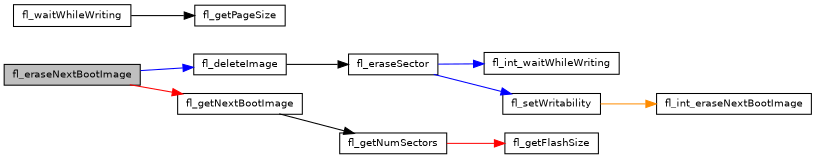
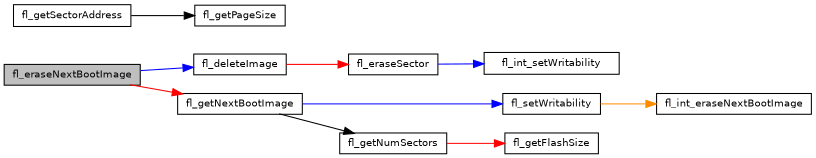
  digraph {
    rankdir=LR
    node [color=black fillcolor=white fontname=Helvetica fontsize=10 shape=record style=filled]
    edge [color=blue fontname=Helvetica fontsize=10 labelfontname=Helvetica labelfontsize=10 style=solid]
    n1 [fillcolor=grey75 fontcolor=black height=0.2 label=fl_eraseNextBootImage width=0.4]
    n2 [height=0.2 label=fl_deleteImage width=0.4]
    n3 [height=0.2 label=fl_getNextBootImage width=0.4]
    n4 [height=0.2 label=fl_eraseSector width=0.4]
    n5 [height=0.2 label=fl_getNumSectors width=0.4]
-   n6 [height=0.2 label=fl_int_waitWhileWriting width=0.4]
+   n6 [height=0.2 label=fl_int_setWritability width=0.4]
    n7 [height=0.2 label=fl_setWritability width=0.4]
    n8 [height=0.2 label=fl_int_eraseNextBootImage width=0.4]
    n9 [height=0.2 label=fl_getFlashSize width=0.4]
-   n10 [height=0.2 label=fl_waitWhileWriting width=0.4]
+   n10 [height=0.2 label=fl_getSectorAddress width=0.4]
    n11 [height=0.2 label=fl_getPageSize width=0.4]
    n1 -> n2
    n1 -> n3 [color=red]
-   n2 -> n4 [color=black]
+   n2 -> n4 [color=red]
    n3 -> n5 [color=black]
    n4 -> n6
-   n4 -> n7
+   n3 -> n7
    n5 -> n9 [color=red]
    n7 -> n8 [color=darkorange]
    n10 -> n11 [color=black]
  }
